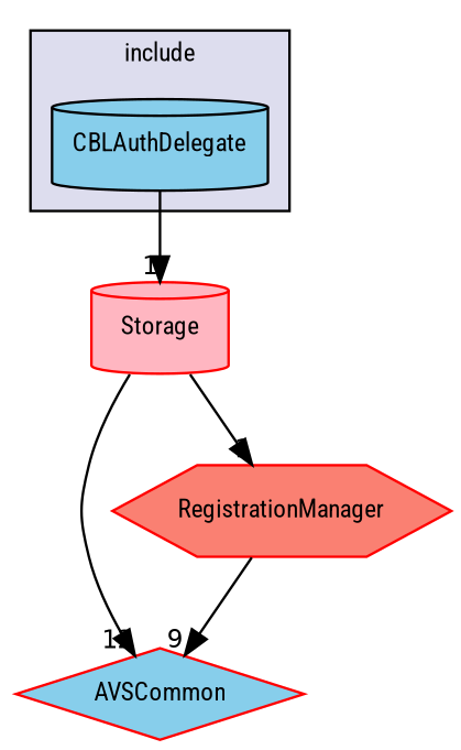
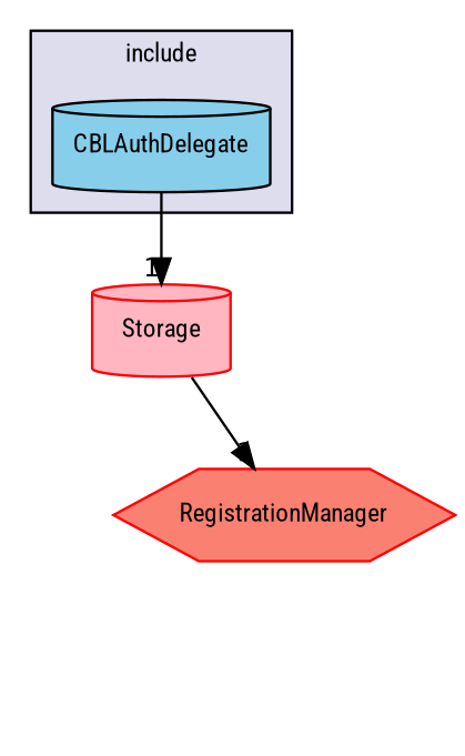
  digraph {
    compound=true
    fontname="Roboto Condensed"
    node [fillcolor=skyblue fontname="Roboto Condensed" fontsize=10 shape=cylinder style=filled color=red]
    edge [fontname="Roboto Condensed" headlabel=1 labeldistance=1.5 labelfontname=Helvetica labelfontsize=10]
    n1 [label=CBLAuthDelegate pencolor=black color=""]
    n2 [fillcolor=lightpink label=Storage]
-   n3 [label=AVSCommon shape=diamond]
    n4 [fillcolor=salmon label=RegistrationManager shape=hexagon]
    subgraph cluster_1 {
      bgcolor="#ddddee"
      fontsize=10
      label=include
      pencolor=black
      n1
    }
    n1 -> n2
-   n2 -> n3 [headlabel=12]
    n2 -> n4
-   n4 -> n3 [headlabel=9]
  }
